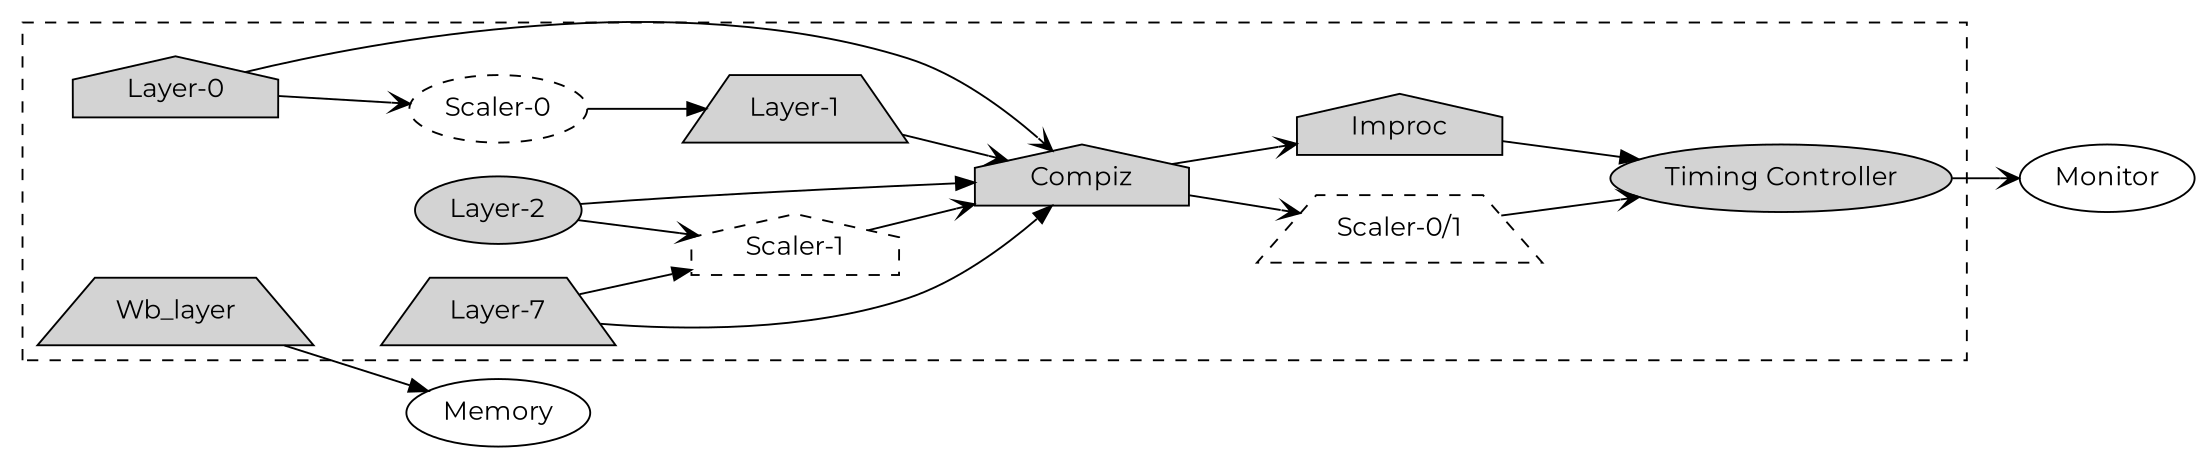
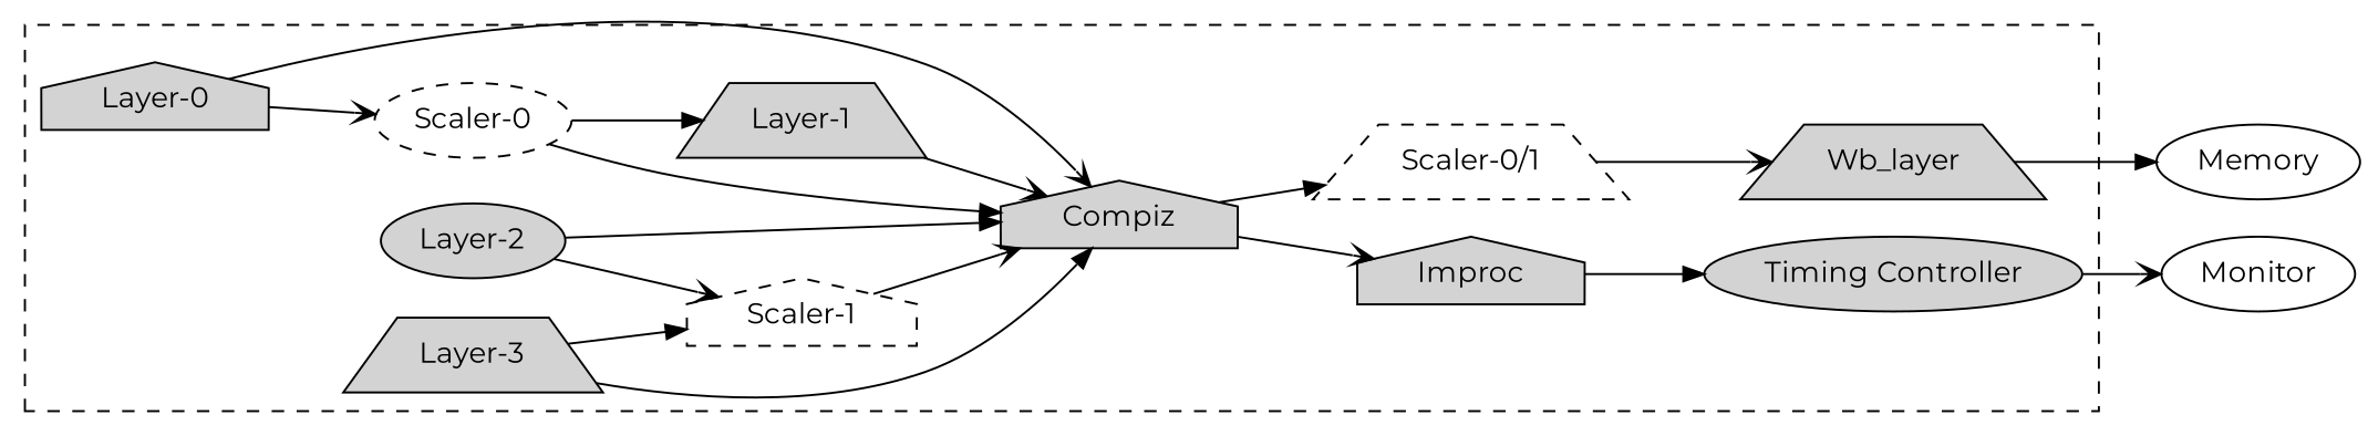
  digraph {
    fontname=Montserrat
    rankdir=LR
    node [bgcolor=grey fontname=Montserrat shape=ellipse style=filled]
    edge [arrowhead=vee fontname=Montserrat]
    "Scaler-0" [style=dashed]
    "Scaler-1" [shape=house style=dashed]
    "Scaler-0/1" [shape=trapezium style=dashed]
    Compiz [shape=house]
    Wb_layer [shape=trapezium]
    "Layer-0" [shape=house]
    "Layer-1" [shape=trapezium]
    "Layer-2"
-   "Layer-3" [shape=trapezium label="Layer-7"]
+   "Layer-3" [shape=trapezium]
    Improc [shape=house]
    "Timing Controller"
    Memory [bgcolor="" style=""]
    Monitor [bgcolor="" style=""]
    subgraph cluster_1 {
      style=dashed
      Compiz
      Wb_layer
      "Layer-0"
      "Layer-1"
      "Layer-2"
      "Layer-3"
      Improc
      "Timing Controller"
      subgraph sub_2 {
        style=dashed
        "Scaler-0"
        "Scaler-1"
        "Scaler-0/1"
      }
    }
+   "Scaler-0" -> Compiz [arrowhead=normal]
    "Scaler-0" -> "Layer-1" [arrowhead=normal]
    "Scaler-1" -> Compiz
-   "Scaler-0/1" -> "Timing Controller"
-   Compiz -> "Scaler-0/1"
+   "Scaler-0/1" -> Wb_layer
+   Compiz -> "Scaler-0/1" [arrowhead=normal]
    Compiz -> Improc
    Wb_layer -> Memory [arrowhead=normal]
    "Layer-0" -> "Scaler-0"
    "Layer-0" -> Compiz
    "Layer-1" -> Compiz
    "Layer-2" -> "Scaler-1"
    "Layer-2" -> Compiz [arrowhead=normal]
    "Layer-3" -> "Scaler-1" [arrowhead=normal]
    "Layer-3" -> Compiz [arrowhead=normal]
    Improc -> "Timing Controller" [arrowhead=normal]
    "Timing Controller" -> Monitor
  }
